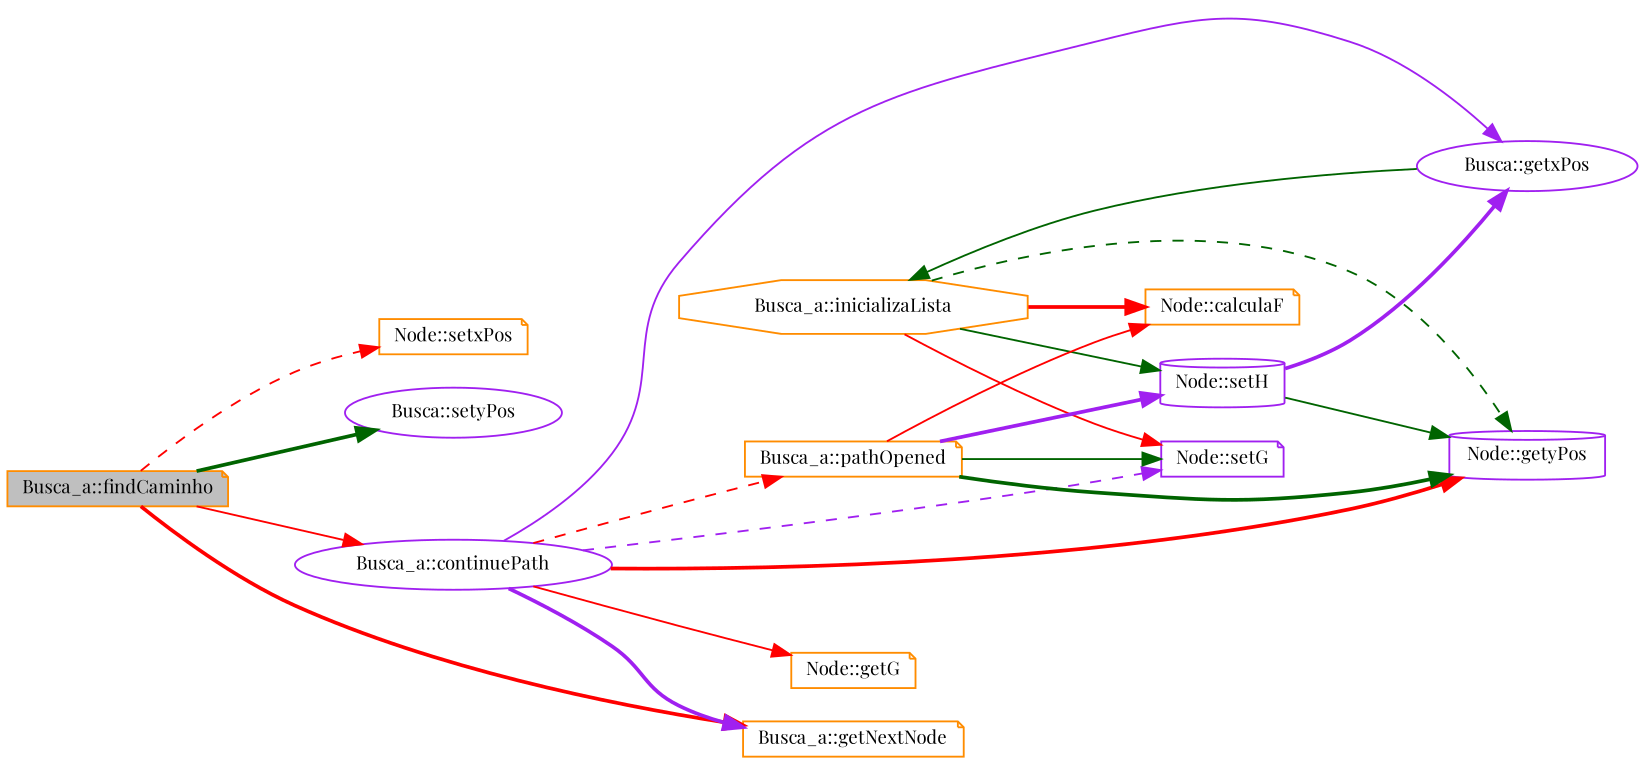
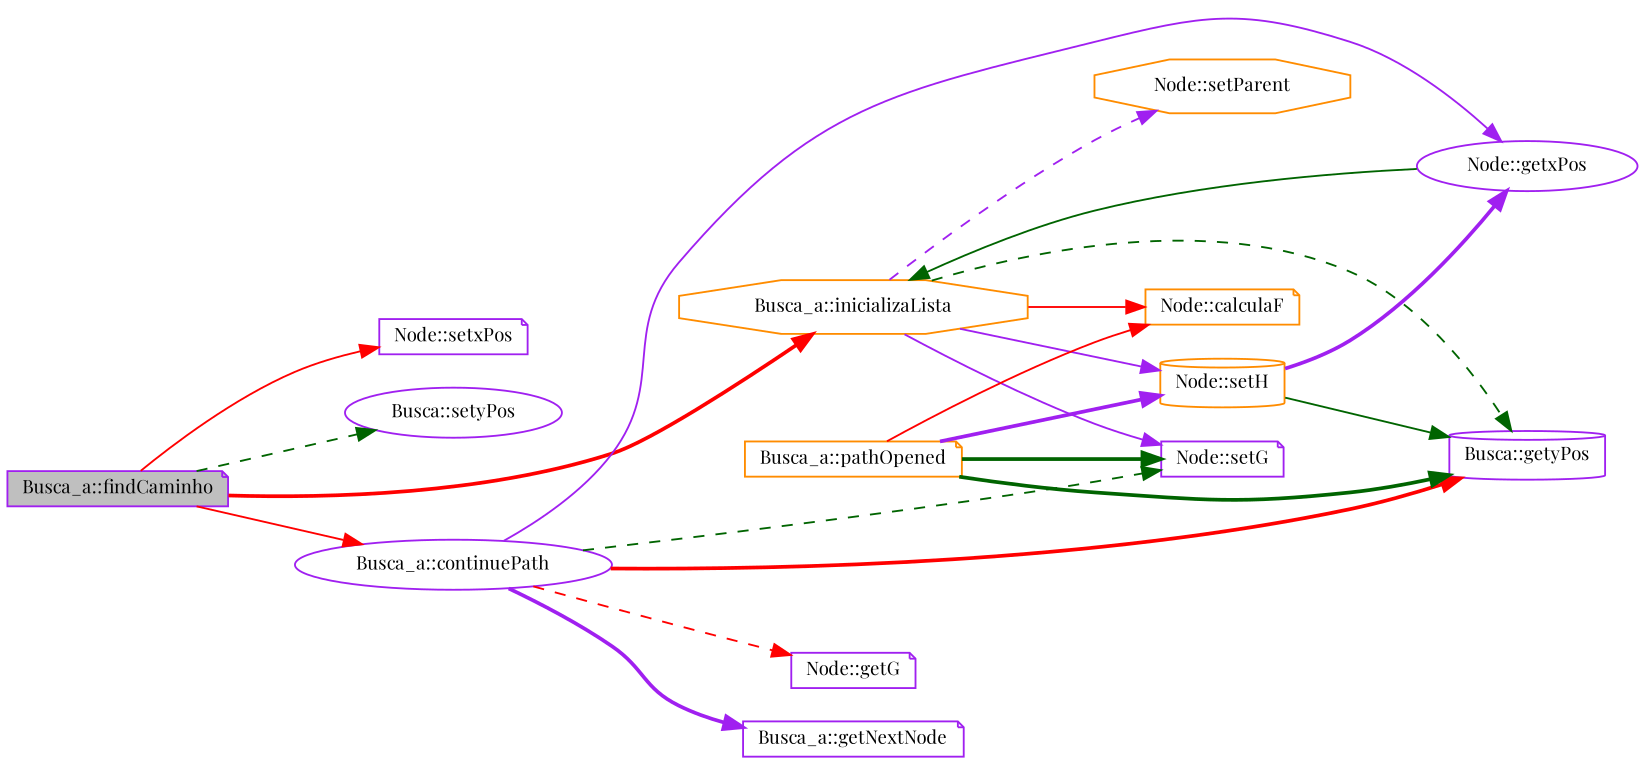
  digraph {
    fontname="Playfair Display"
    rankdir=LR
    node [color=purple fillcolor=white fontname="Playfair Display" fontsize=10 shape=note style=filled]
    edge [color=red fontname="Playfair Display" fontsize=10 labelfontname=Helvetica labelfontsize=10 style=bold]
-   n1 [color=darkorange fillcolor=grey75 fontcolor=black height=0.2 label="Busca_a::findCaminho" width=0.4]
-   n2 [color=darkorange height=0.2 label="Node::setxPos" width=0.4]
+   n1 [fillcolor=grey75 fontcolor=black height=0.2 label="Busca_a::findCaminho" width=0.4]
+   n2 [height=0.2 label="Node::setxPos" width=0.4]
    n3 [height=0.2 label="Busca::setyPos" shape=ellipse width=0.4]
    n4 [color=darkorange height=0.2 label="Busca_a::inicializaLista" shape=octagon width=0.4]
    n5 [height=0.2 label="Busca_a::continuePath" shape=ellipse width=0.4]
-   n6 [height=0.2 label="Node::getyPos" shape=cylinder width=0.4]
+   n6 [height=0.2 label="Busca::getyPos" shape=cylinder width=0.4]
    n7 [height=0.2 label="Node::setG" width=0.4]
-   n8 [height=0.2 label="Node::setH" shape=cylinder width=0.4]
+   n8 [color=darkorange height=0.2 label="Node::setH" shape=cylinder width=0.4]
    n9 [color=darkorange height=0.2 label="Node::calculaF" width=0.4]
-   n11 [height=0.2 label="Busca::getxPos" shape=ellipse width=0.4]
-   n12 [color=darkorange height=0.2 label="Busca_a::getNextNode" width=0.4]
-   n13 [color=darkorange height=0.2 label="Node::getG" width=0.4]
+   n10 [color=darkorange height=0.2 label="Node::setParent" shape=octagon width=0.4]
+   n11 [height=0.2 label="Node::getxPos" shape=ellipse width=0.4]
+   n12 [height=0.2 label="Busca_a::getNextNode" width=0.4]
+   n13 [height=0.2 label="Node::getG" width=0.4]
    n14 [color=darkorange height=0.2 label="Busca_a::pathOpened" width=0.4]
-   n1 -> n2 [style=dashed]
-   n1 -> n3 [color=darkgreen]
-   n1 -> n12
+   n1 -> n2 [style=solid]
+   n1 -> n3 [color=darkgreen style=dashed]
+   n1 -> n4
    n1 -> n5 [style=solid]
    n4 -> n6 [color=darkgreen style=dashed]
-   n4 -> n7 [style=solid]
-   n4 -> n8 [color=darkgreen style=solid]
-   n4 -> n9
+   n4 -> n7 [color=purple style=solid]
+   n4 -> n8 [color=purple style=solid]
+   n4 -> n9 [style=solid]
+   n4 -> n10 [color=purple style=dashed]
    n5 -> n6
-   n5 -> n7 [color=purple style=dashed]
+   n5 -> n7 [color=darkgreen style=dashed]
    n5 -> n11 [color=purple style=solid]
    n5 -> n12 [color=purple]
-   n5 -> n13 [style=solid]
-   n5 -> n14 [style=dashed]
+   n5 -> n13 [style=dashed]
    n8 -> n6 [color=darkgreen style=solid]
    n8 -> n11 [color=purple]
    n11 -> n4 [color=darkgreen style=solid]
    n14 -> n6 [color=darkgreen]
-   n14 -> n7 [color=darkgreen style=solid]
+   n14 -> n7 [color=darkgreen]
    n14 -> n8 [color=purple]
    n14 -> n9 [style=solid]
  }
